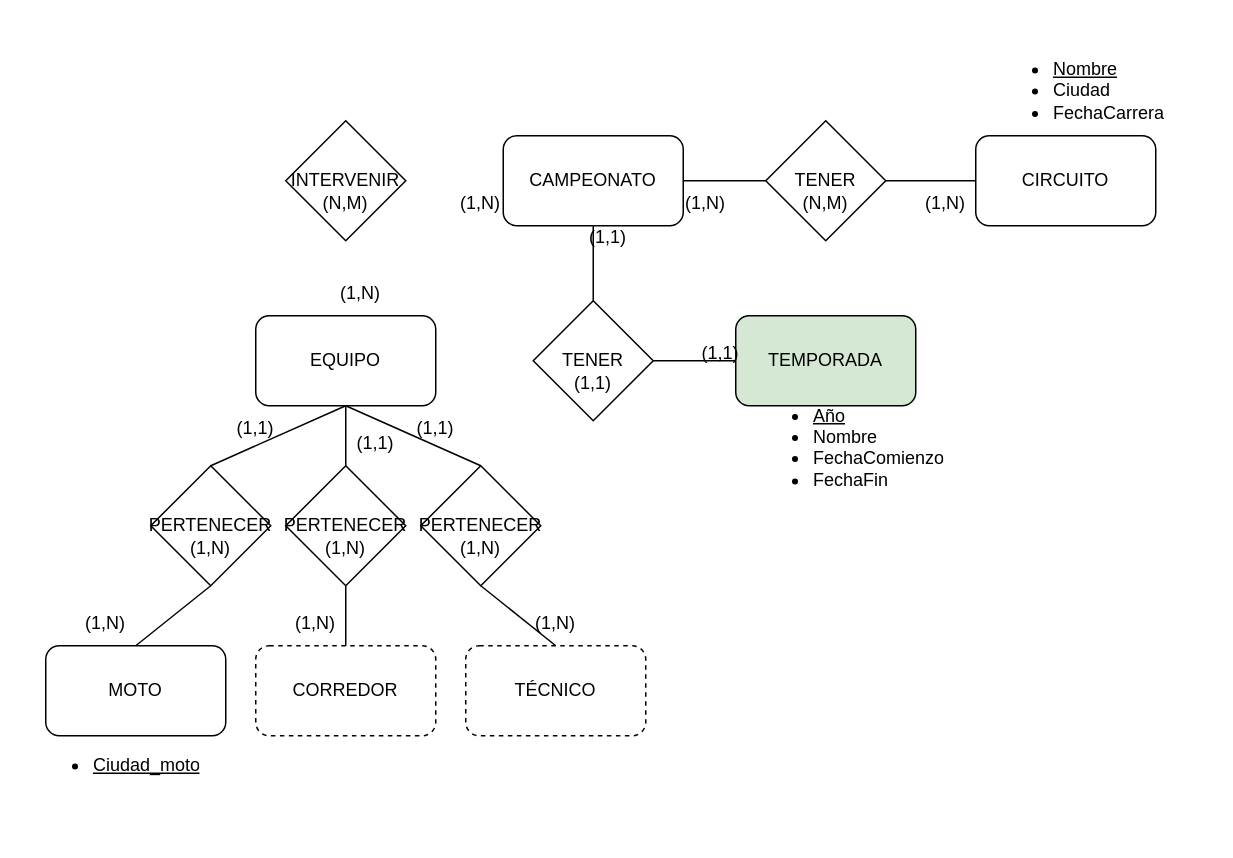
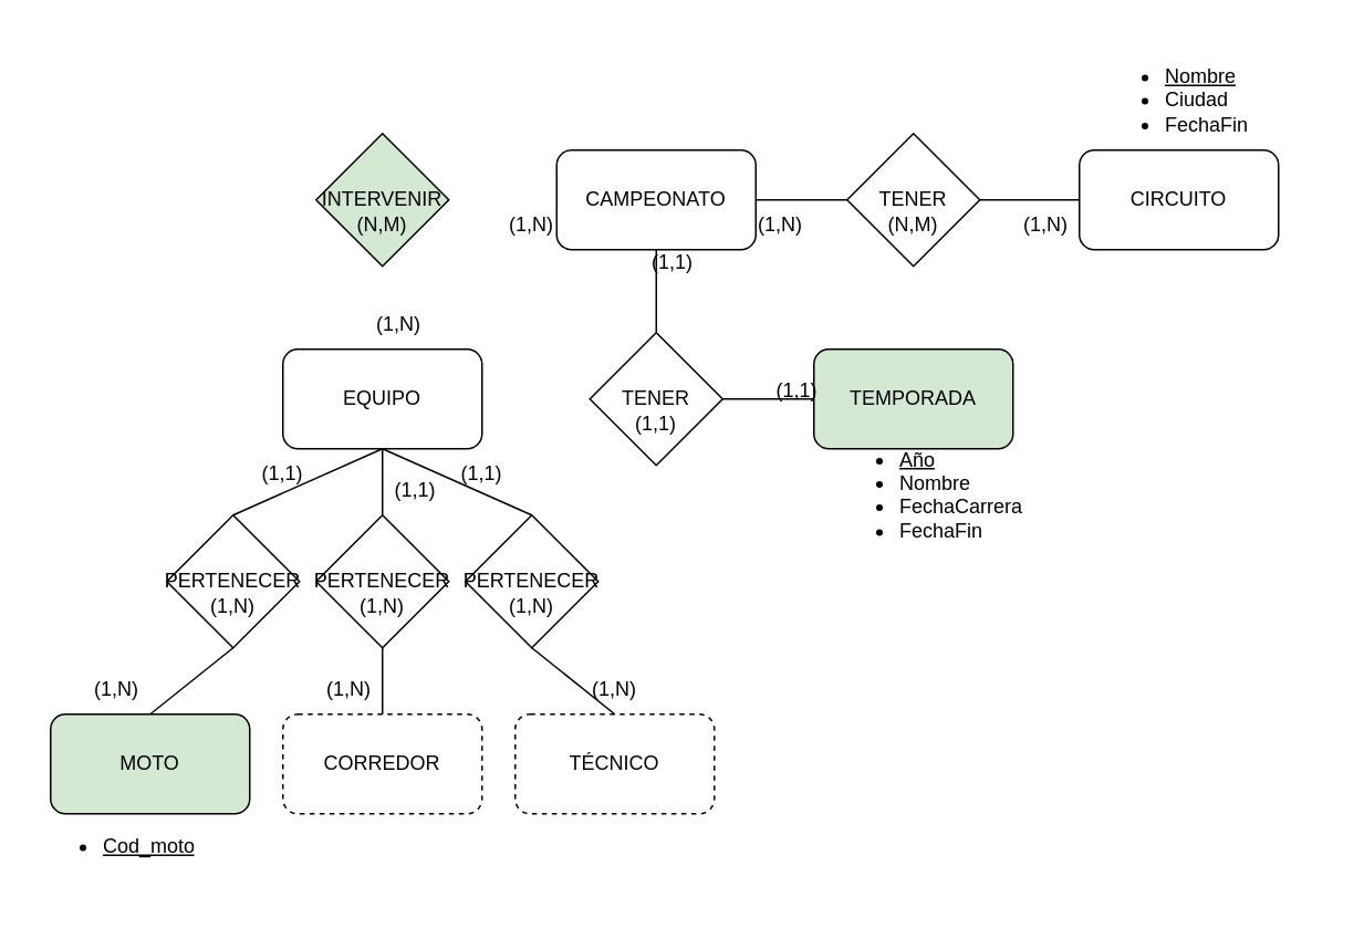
  <mxCell id="0" />
  <mxCell id="1" parent="0" />
  <mxCell id="2" value="CAMPEONATO" style="rounded=1;whiteSpace=wrap;html=1;" parent="1" vertex="1"><mxGeometry x="335" y="90" width="120" height="60" as="geometry" /></mxCell>
  <mxCell id="3" value="CIRCUITO" style="rounded=1;whiteSpace=wrap;html=1;" parent="1" vertex="1"><mxGeometry x="650" y="90" width="120" height="60" as="geometry" /></mxCell>
  <mxCell id="4" value="EQUIPO" style="rounded=1;whiteSpace=wrap;html=1;" parent="1" vertex="1"><mxGeometry x="170" y="210" width="120" height="60" as="geometry" /></mxCell>
- <mxCell id="5" value="INTERVENIR" style="rhombus;whiteSpace=wrap;html=1;" parent="1" vertex="1"><mxGeometry x="190" y="80" width="80" height="80" as="geometry" /></mxCell>
+ <mxCell id="5" value="INTERVENIR" style="rhombus;whiteSpace=wrap;html=1;fillColor=#d5e8d4;" parent="1" vertex="1"><mxGeometry x="190" y="80" width="80" height="80" as="geometry" /></mxCell>
  <mxCell id="6" value="TENER" style="rhombus;whiteSpace=wrap;html=1;" parent="1" vertex="1"><mxGeometry x="510" y="80" width="80" height="80" as="geometry" /></mxCell>
  <mxCell id="7" value="TENER" style="rhombus;whiteSpace=wrap;html=1;" parent="1" vertex="1"><mxGeometry x="355" y="200" width="80" height="80" as="geometry" /></mxCell>
  <mxCell id="8" value="TEMPORADA" style="rounded=1;whiteSpace=wrap;html=1;fillColor=#d5e8d4;" parent="1" vertex="1"><mxGeometry x="490" y="210" width="120" height="60" as="geometry" /></mxCell>
  <mxCell id="9" value="" style="endArrow=none;html=1;rounded=0;entryX=1;entryY=0.5;entryDx=0;entryDy=0;exitX=0;exitY=0.5;exitDx=0;exitDy=0;" parent="1" source="6" target="2" edge="1"><mxGeometry width="50" height="50" relative="1" as="geometry"><mxPoint x="400" y="310" as="sourcePoint" /><mxPoint x="450" y="260" as="targetPoint" /></mxGeometry></mxCell>
  <mxCell id="10" value="" style="endArrow=none;html=1;rounded=0;entryX=1;entryY=0.5;entryDx=0;entryDy=0;exitX=0;exitY=0.5;exitDx=0;exitDy=0;" parent="1" source="3" target="6" edge="1"><mxGeometry width="50" height="50" relative="1" as="geometry"><mxPoint x="400" y="310" as="sourcePoint" /><mxPoint x="450" y="260" as="targetPoint" /></mxGeometry></mxCell>
  <mxCell id="11" value="" style="endArrow=none;html=1;rounded=0;entryX=0.5;entryY=1;entryDx=0;entryDy=0;exitX=0.5;exitY=0;exitDx=0;exitDy=0;" parent="1" source="7" target="2" edge="1"><mxGeometry width="50" height="50" relative="1" as="geometry"><mxPoint x="400" y="310" as="sourcePoint" /><mxPoint x="450" y="260" as="targetPoint" /></mxGeometry></mxCell>
  <mxCell id="12" value="" style="endArrow=none;html=1;rounded=0;entryX=1;entryY=0.5;entryDx=0;entryDy=0;exitX=0;exitY=0.5;exitDx=0;exitDy=0;" parent="1" source="8" target="7" edge="1"><mxGeometry width="50" height="50" relative="1" as="geometry"><mxPoint x="400" y="310" as="sourcePoint" /><mxPoint x="450" y="260" as="targetPoint" /></mxGeometry></mxCell>
  <mxCell id="13" value="PERTENECER" style="rhombus;whiteSpace=wrap;html=1;" parent="1" vertex="1"><mxGeometry x="190" y="310" width="80" height="80" as="geometry" /></mxCell>
  <mxCell id="14" value="" style="endArrow=none;html=1;rounded=0;entryX=0.5;entryY=1;entryDx=0;entryDy=0;exitX=0.5;exitY=0;exitDx=0;exitDy=0;" parent="1" source="13" target="4" edge="1"><mxGeometry width="50" height="50" relative="1" as="geometry"><mxPoint x="240" y="220" as="sourcePoint" /><mxPoint x="240" y="170" as="targetPoint" /><Array as="points" /></mxGeometry></mxCell>
- <mxCell id="15" value="MOTO" style="rounded=1;whiteSpace=wrap;html=1;" parent="1" vertex="1"><mxGeometry x="30" y="430" width="120" height="60" as="geometry" /></mxCell>
+ <mxCell id="15" value="MOTO" style="rounded=1;whiteSpace=wrap;html=1;fillColor=#d5e8d4;" parent="1" vertex="1"><mxGeometry x="30" y="430" width="120" height="60" as="geometry" /></mxCell>
  <mxCell id="16" value="TÉCNICO" style="rounded=1;whiteSpace=wrap;html=1;dashed=1;" parent="1" vertex="1"><mxGeometry x="310" y="430" width="120" height="60" as="geometry" /></mxCell>
  <mxCell id="17" value="CORREDOR" style="rounded=1;whiteSpace=wrap;html=1;dashed=1;" parent="1" vertex="1"><mxGeometry x="170" y="430" width="120" height="60" as="geometry" /></mxCell>
  <mxCell id="18" value="" style="endArrow=none;html=1;rounded=0;entryX=0.5;entryY=0;entryDx=0;entryDy=0;exitX=0.5;exitY=1;exitDx=0;exitDy=0;" parent="1" source="27" target="16" edge="1"><mxGeometry width="50" height="50" relative="1" as="geometry"><mxPoint x="240" y="350" as="sourcePoint" /><mxPoint x="240" y="280" as="targetPoint" /><Array as="points" /></mxGeometry></mxCell>
  <mxCell id="19" value="" style="endArrow=none;html=1;rounded=0;entryX=0.5;entryY=0;entryDx=0;entryDy=0;exitX=0.5;exitY=1;exitDx=0;exitDy=0;" parent="1" source="13" target="17" edge="1"><mxGeometry width="50" height="50" relative="1" as="geometry"><mxPoint x="280" y="390" as="sourcePoint" /><mxPoint x="340" y="390" as="targetPoint" /><Array as="points" /></mxGeometry></mxCell>
  <mxCell id="20" value="" style="endArrow=none;html=1;rounded=0;exitX=0.5;exitY=0;exitDx=0;exitDy=0;entryX=0.5;entryY=1;entryDx=0;entryDy=0;" parent="1" source="15" target="28" edge="1"><mxGeometry width="50" height="50" relative="1" as="geometry"><mxPoint x="240" y="430" as="sourcePoint" /><mxPoint x="70" y="310" as="targetPoint" /><Array as="points" /></mxGeometry></mxCell>
  <mxCell id="21" value="(1,N)" style="text;html=1;align=center;verticalAlign=middle;whiteSpace=wrap;rounded=0;" parent="1" vertex="1"><mxGeometry x="290" y="120" width="60" height="30" as="geometry" /></mxCell>
  <mxCell id="22" value="(1,N)" style="text;html=1;align=center;verticalAlign=middle;whiteSpace=wrap;rounded=0;" parent="1" vertex="1"><mxGeometry x="210" y="180" width="60" height="30" as="geometry" /></mxCell>
  <mxCell id="23" value="(1,N)" style="text;html=1;align=center;verticalAlign=middle;whiteSpace=wrap;rounded=0;" parent="1" vertex="1"><mxGeometry x="600" y="120" width="60" height="30" as="geometry" /></mxCell>
  <mxCell id="24" value="(1,N)" style="text;html=1;align=center;verticalAlign=middle;whiteSpace=wrap;rounded=0;" parent="1" vertex="1"><mxGeometry x="440" y="120" width="60" height="30" as="geometry" /></mxCell>
  <mxCell id="25" value="(1,1)" style="text;html=1;align=center;verticalAlign=middle;whiteSpace=wrap;rounded=0;" parent="1" vertex="1"><mxGeometry x="450" y="220" width="60" height="30" as="geometry" /></mxCell>
  <mxCell id="26" value="(1,1)&lt;div&gt;&lt;br&gt;&lt;/div&gt;" style="text;html=1;align=center;verticalAlign=middle;whiteSpace=wrap;rounded=0;" parent="1" vertex="1"><mxGeometry x="375" y="150" width="60" height="30" as="geometry" /></mxCell>
  <mxCell id="27" value="PERTENECER" style="rhombus;whiteSpace=wrap;html=1;" parent="1" vertex="1"><mxGeometry x="280" y="310" width="80" height="80" as="geometry" /></mxCell>
  <mxCell id="28" value="PERTENECER" style="rhombus;whiteSpace=wrap;html=1;" parent="1" vertex="1"><mxGeometry x="100" y="310" width="80" height="80" as="geometry" /></mxCell>
  <mxCell id="29" value="" style="endArrow=none;html=1;rounded=0;entryX=0.5;entryY=0;entryDx=0;entryDy=0;" parent="1" target="28" edge="1"><mxGeometry width="50" height="50" relative="1" as="geometry"><mxPoint x="230" y="270" as="sourcePoint" /><mxPoint x="150" y="400" as="targetPoint" /><Array as="points" /></mxGeometry></mxCell>
  <mxCell id="30" value="" style="endArrow=none;html=1;rounded=0;exitX=0.5;exitY=0;exitDx=0;exitDy=0;" parent="1" source="27" edge="1"><mxGeometry width="50" height="50" relative="1" as="geometry"><mxPoint x="330" y="400" as="sourcePoint" /><mxPoint x="230" y="270" as="targetPoint" /><Array as="points" /></mxGeometry></mxCell>
  <mxCell id="31" value="(1,1)" style="text;html=1;align=center;verticalAlign=middle;whiteSpace=wrap;rounded=0;" parent="1" vertex="1"><mxGeometry x="220" y="280" width="60" height="30" as="geometry" /></mxCell>
  <mxCell id="32" value="(1,1)" style="text;html=1;align=center;verticalAlign=middle;whiteSpace=wrap;rounded=0;" parent="1" vertex="1"><mxGeometry x="260" y="270" width="60" height="30" as="geometry" /></mxCell>
  <mxCell id="33" value="(1,1)" style="text;html=1;align=center;verticalAlign=middle;whiteSpace=wrap;rounded=0;" parent="1" vertex="1"><mxGeometry x="140" y="270" width="60" height="30" as="geometry" /></mxCell>
  <mxCell id="34" value="(1,N)" style="text;html=1;align=center;verticalAlign=middle;whiteSpace=wrap;rounded=0;" parent="1" vertex="1"><mxGeometry x="40" y="400" width="60" height="30" as="geometry" /></mxCell>
  <mxCell id="35" value="(1,N)" style="text;html=1;align=center;verticalAlign=middle;whiteSpace=wrap;rounded=0;" parent="1" vertex="1"><mxGeometry x="180" y="400" width="60" height="30" as="geometry" /></mxCell>
  <mxCell id="36" value="(1,N)" style="text;html=1;align=center;verticalAlign=middle;whiteSpace=wrap;rounded=0;" parent="1" vertex="1"><mxGeometry x="340" y="400" width="60" height="30" as="geometry" /></mxCell>
- <mxCell id="37" value="&lt;ul&gt;&lt;li&gt;&lt;u&gt;Año&lt;/u&gt;&lt;/li&gt;&lt;li&gt;Nombre&lt;/li&gt;&lt;li&gt;FechaComienzo&lt;/li&gt;&lt;li&gt;FechaFin&lt;/li&gt;&lt;/ul&gt;" style="text;strokeColor=none;fillColor=none;html=1;whiteSpace=wrap;verticalAlign=middle;overflow=hidden;" parent="1" vertex="1"><mxGeometry x="500" y="255" width="150" height="80" as="geometry" /></mxCell>
- <mxCell id="38" value="&lt;ul&gt;&lt;li&gt;&lt;u&gt;Nombre&lt;/u&gt;&lt;/li&gt;&lt;li&gt;Ciudad&lt;/li&gt;&lt;li&gt;FechaCarrera&lt;/li&gt;&lt;/ul&gt;" style="text;strokeColor=none;fillColor=none;html=1;whiteSpace=wrap;verticalAlign=middle;overflow=hidden;" parent="1" vertex="1"><mxGeometry x="660" y="20" width="140" height="80" as="geometry" /></mxCell>
- <mxCell id="39" value="&lt;ul&gt;&lt;li&gt;&lt;u&gt;Ciudad_moto&lt;/u&gt;&lt;/li&gt;&lt;/ul&gt;" style="text;strokeColor=none;fillColor=none;html=1;whiteSpace=wrap;verticalAlign=middle;overflow=hidden;" parent="1" vertex="1"><mxGeometry x="20" y="470" width="150" height="80" as="geometry" /></mxCell>
+ <mxCell id="37" value="&lt;ul&gt;&lt;li&gt;&lt;u&gt;Año&lt;/u&gt;&lt;/li&gt;&lt;li&gt;Nombre&lt;/li&gt;&lt;li&gt;FechaCarrera&lt;/li&gt;&lt;li&gt;FechaFin&lt;/li&gt;&lt;/ul&gt;" style="text;strokeColor=none;fillColor=none;html=1;whiteSpace=wrap;verticalAlign=middle;overflow=hidden;" parent="1" vertex="1"><mxGeometry x="500" y="255" width="150" height="80" as="geometry" /></mxCell>
+ <mxCell id="38" value="&lt;ul&gt;&lt;li&gt;&lt;u&gt;Nombre&lt;/u&gt;&lt;/li&gt;&lt;li&gt;Ciudad&lt;/li&gt;&lt;li&gt;FechaFin&lt;/li&gt;&lt;/ul&gt;" style="text;strokeColor=none;fillColor=none;html=1;whiteSpace=wrap;verticalAlign=middle;overflow=hidden;" parent="1" vertex="1"><mxGeometry x="660" y="20" width="140" height="80" as="geometry" /></mxCell>
+ <mxCell id="39" value="&lt;ul&gt;&lt;li&gt;&lt;u&gt;Cod_moto&lt;/u&gt;&lt;/li&gt;&lt;/ul&gt;" style="text;strokeColor=none;fillColor=none;html=1;whiteSpace=wrap;verticalAlign=middle;overflow=hidden;" parent="1" vertex="1"><mxGeometry x="20" y="470" width="150" height="80" as="geometry" /></mxCell>
  <mxCell id="40" value="(1,N)" style="text;html=1;align=center;verticalAlign=middle;whiteSpace=wrap;rounded=0;" parent="1" vertex="1"><mxGeometry x="290" y="350" width="60" height="30" as="geometry" /></mxCell>
  <mxCell id="41" value="(1,N)" style="text;html=1;align=center;verticalAlign=middle;whiteSpace=wrap;rounded=0;" parent="1" vertex="1"><mxGeometry x="200" y="350" width="60" height="30" as="geometry" /></mxCell>
  <mxCell id="42" value="(1,N)" style="text;html=1;align=center;verticalAlign=middle;whiteSpace=wrap;rounded=0;" parent="1" vertex="1"><mxGeometry x="110" y="350" width="60" height="30" as="geometry" /></mxCell>
  <mxCell id="43" value="(1,1&lt;span style=&quot;background-color: initial;&quot;&gt;)&lt;/span&gt;" style="text;html=1;align=center;verticalAlign=middle;whiteSpace=wrap;rounded=0;" parent="1" vertex="1"><mxGeometry x="365" y="240" width="60" height="30" as="geometry" /></mxCell>
  <mxCell id="44" value="(N,M)" style="text;html=1;align=center;verticalAlign=middle;whiteSpace=wrap;rounded=0;" parent="1" vertex="1"><mxGeometry x="200" y="120" width="60" height="30" as="geometry" /></mxCell>
  <mxCell id="45" value="(N,M)" style="text;html=1;align=center;verticalAlign=middle;whiteSpace=wrap;rounded=0;" parent="1" vertex="1"><mxGeometry x="520" y="120" width="60" height="30" as="geometry" /></mxCell>
